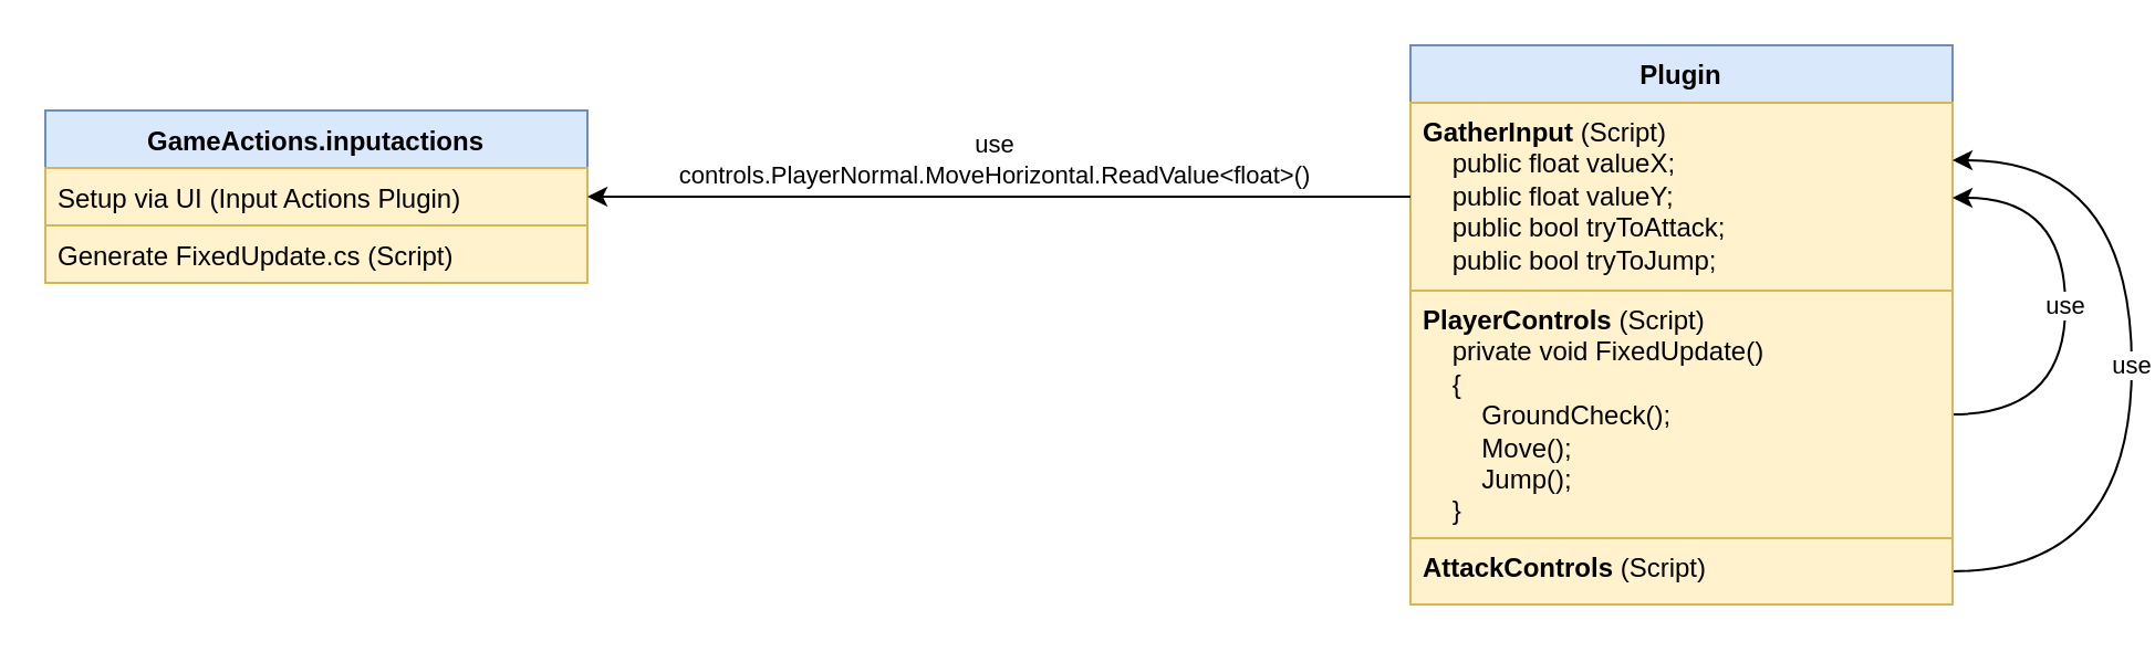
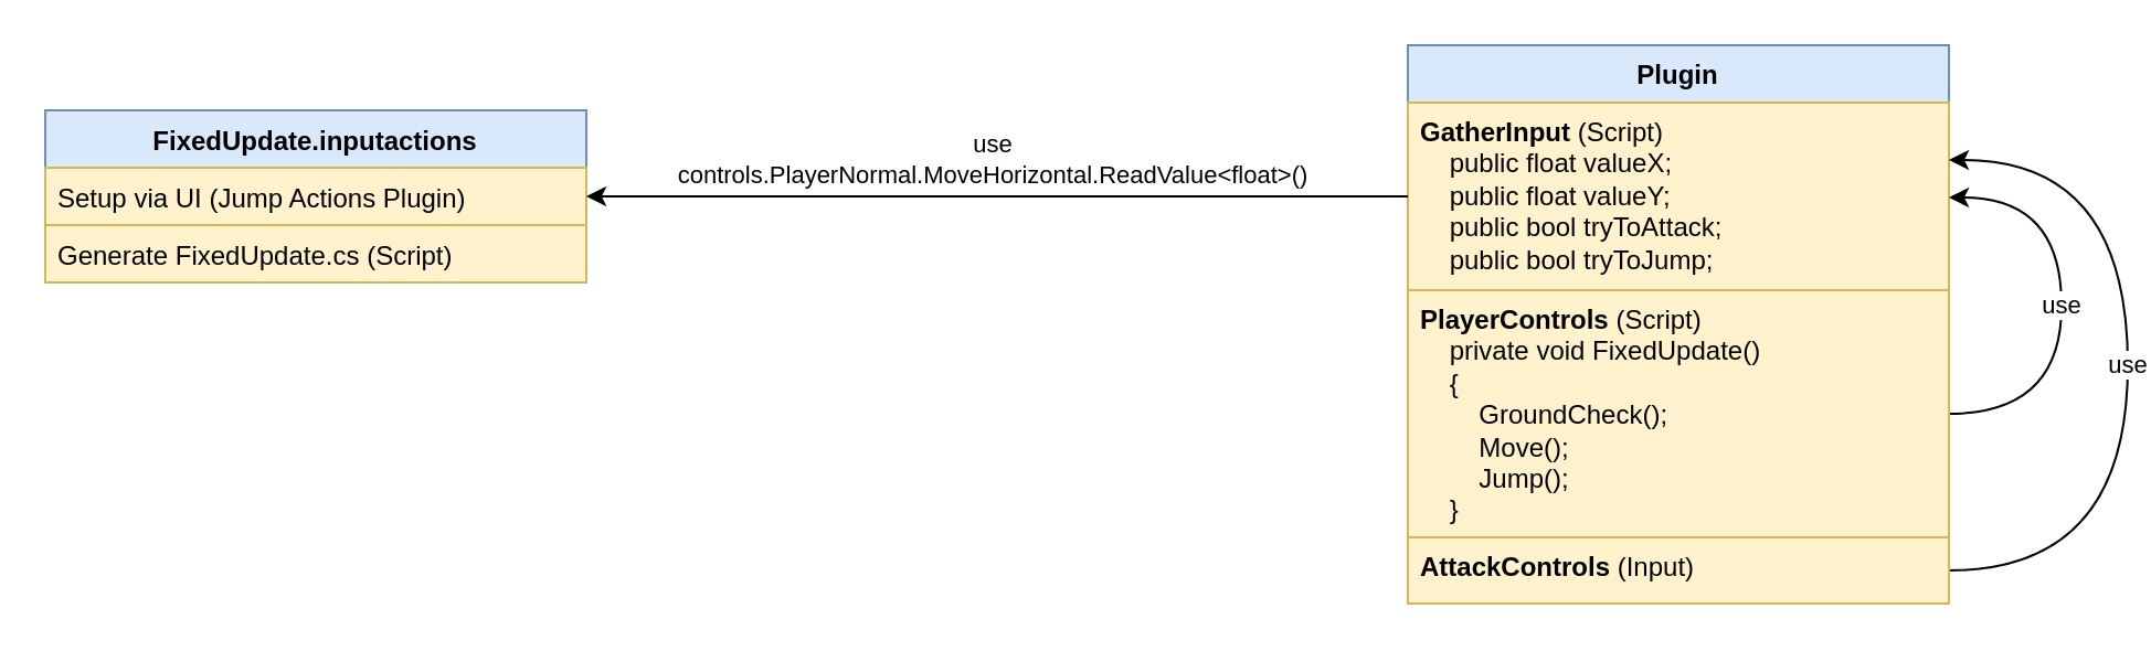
  <mxCell id="0" />
  <mxCell id="1" parent="0" />
- <mxCell id="2" value="GameActions.inputactions" style="swimlane;fontStyle=1;align=center;verticalAlign=top;childLayout=stackLayout;horizontal=1;startSize=26;horizontalStack=0;resizeParent=1;resizeParentMax=0;resizeLast=0;collapsible=1;marginBottom=0;whiteSpace=wrap;html=1;fillColor=#dae8fc;strokeColor=#6c8ebf;" vertex="1" parent="1"><mxGeometry x="20" y="49.5" width="245" height="78" as="geometry" /></mxCell>
- <mxCell id="3" value="Setup via UI (Input Actions Plugin)" style="text;strokeColor=#d6b656;fillColor=#fff2cc;align=left;verticalAlign=top;spacingLeft=4;spacingRight=4;overflow=hidden;rotatable=0;points=[[0,0.5],[1,0.5]];portConstraint=eastwest;whiteSpace=wrap;html=1;" vertex="1" parent="2"><mxGeometry y="26" width="245" height="26" as="geometry" /></mxCell>
+ <mxCell id="2" value="FixedUpdate.inputactions" style="swimlane;fontStyle=1;align=center;verticalAlign=top;childLayout=stackLayout;horizontal=1;startSize=26;horizontalStack=0;resizeParent=1;resizeParentMax=0;resizeLast=0;collapsible=1;marginBottom=0;whiteSpace=wrap;html=1;fillColor=#dae8fc;strokeColor=#6c8ebf;" vertex="1" parent="1"><mxGeometry x="20" y="49.5" width="245" height="78" as="geometry" /></mxCell>
+ <mxCell id="3" value="Setup via UI (Jump Actions Plugin)" style="text;strokeColor=#d6b656;fillColor=#fff2cc;align=left;verticalAlign=top;spacingLeft=4;spacingRight=4;overflow=hidden;rotatable=0;points=[[0,0.5],[1,0.5]];portConstraint=eastwest;whiteSpace=wrap;html=1;" vertex="1" parent="2"><mxGeometry y="26" width="245" height="26" as="geometry" /></mxCell>
  <mxCell id="4" value="Generate&amp;nbsp;FixedUpdate.cs (Script)" style="text;strokeColor=#d6b656;fillColor=#fff2cc;align=left;verticalAlign=top;spacingLeft=4;spacingRight=4;overflow=hidden;rotatable=0;points=[[0,0.5],[1,0.5]];portConstraint=eastwest;whiteSpace=wrap;html=1;" vertex="1" parent="2"><mxGeometry y="52" width="245" height="26" as="geometry" /></mxCell>
  <mxCell id="5" value="Plugin" style="swimlane;fontStyle=1;align=center;verticalAlign=top;childLayout=stackLayout;horizontal=1;startSize=26;horizontalStack=0;resizeParent=1;resizeParentMax=0;resizeLast=0;collapsible=1;marginBottom=0;whiteSpace=wrap;html=1;fillColor=#dae8fc;strokeColor=#6c8ebf;" vertex="1" parent="1"><mxGeometry x="637" y="20" width="245" height="253" as="geometry" /></mxCell>
  <mxCell id="6" value="&lt;b&gt;GatherInput &lt;/b&gt;(Script)&lt;br&gt;&lt;div&gt;&amp;nbsp; &amp;nbsp; public float valueX;&lt;/div&gt;&lt;div&gt;&amp;nbsp; &amp;nbsp; public float valueY;&lt;/div&gt;&lt;div&gt;&amp;nbsp; &amp;nbsp; public bool tryToAttack;&lt;/div&gt;&lt;div&gt;&amp;nbsp; &amp;nbsp; public bool tryToJump;&lt;/div&gt;" style="text;strokeColor=#d6b656;fillColor=#fff2cc;align=left;verticalAlign=top;spacingLeft=4;spacingRight=4;overflow=hidden;rotatable=0;points=[[0,0.5],[1,0.5]];portConstraint=eastwest;whiteSpace=wrap;html=1;" vertex="1" parent="5"><mxGeometry y="26" width="245" height="85" as="geometry" /></mxCell>
  <mxCell id="7" value="use" style="edgeStyle=orthogonalEdgeStyle;shape=connector;curved=1;rounded=0;orthogonalLoop=1;jettySize=auto;html=1;exitX=1;exitY=0.5;exitDx=0;exitDy=0;labelBackgroundColor=default;strokeColor=default;fontFamily=Helvetica;fontSize=11;fontColor=default;endArrow=classic;" edge="1" parent="5" source="8" target="6"><mxGeometry relative="1" as="geometry"><Array as="points"><mxPoint x="296" y="167" /><mxPoint x="296" y="69" /></Array></mxGeometry></mxCell>
  <mxCell id="8" value="&lt;b&gt;PlayerControls &lt;/b&gt;(Script)&lt;br&gt;&lt;div&gt;&amp;nbsp; &amp;nbsp; private void FixedUpdate()&lt;/div&gt;&lt;div&gt;&amp;nbsp; &amp;nbsp; {&lt;/div&gt;&lt;div&gt;&amp;nbsp; &amp;nbsp; &amp;nbsp; &amp;nbsp; GroundCheck();&lt;/div&gt;&lt;div&gt;&amp;nbsp; &amp;nbsp; &amp;nbsp; &amp;nbsp; Move();&lt;/div&gt;&lt;div&gt;&amp;nbsp; &amp;nbsp; &amp;nbsp; &amp;nbsp; Jump();&lt;/div&gt;&lt;div&gt;&amp;nbsp; &amp;nbsp; }&lt;/div&gt;&lt;div&gt;&lt;br&gt;&lt;/div&gt;" style="text;strokeColor=#d6b656;fillColor=#fff2cc;align=left;verticalAlign=top;spacingLeft=4;spacingRight=4;overflow=hidden;rotatable=0;points=[[0,0.5],[1,0.5]];portConstraint=eastwest;whiteSpace=wrap;html=1;" vertex="1" parent="5"><mxGeometry y="111" width="245" height="112" as="geometry" /></mxCell>
  <mxCell id="9" value="use" style="edgeStyle=orthogonalEdgeStyle;shape=connector;curved=1;rounded=0;orthogonalLoop=1;jettySize=auto;html=1;exitX=1;exitY=0.5;exitDx=0;exitDy=0;labelBackgroundColor=default;strokeColor=default;fontFamily=Helvetica;fontSize=11;fontColor=default;endArrow=classic;" edge="1" parent="5" source="10" target="6"><mxGeometry relative="1" as="geometry"><Array as="points"><mxPoint x="326" y="238" /><mxPoint x="326" y="52" /></Array></mxGeometry></mxCell>
- <mxCell id="10" value="&lt;b&gt;AttackControls&amp;nbsp;&lt;/b&gt;(Script)&lt;div&gt;&lt;br&gt;&lt;/div&gt;" style="text;strokeColor=#d6b656;fillColor=#fff2cc;align=left;verticalAlign=top;spacingLeft=4;spacingRight=4;overflow=hidden;rotatable=0;points=[[0,0.5],[1,0.5]];portConstraint=eastwest;whiteSpace=wrap;html=1;" vertex="1" parent="5"><mxGeometry y="223" width="245" height="30" as="geometry" /></mxCell>
+ <mxCell id="10" value="&lt;b&gt;AttackControls&amp;nbsp;&lt;/b&gt;(Input)&lt;div&gt;&lt;br&gt;&lt;/div&gt;" style="text;strokeColor=#d6b656;fillColor=#fff2cc;align=left;verticalAlign=top;spacingLeft=4;spacingRight=4;overflow=hidden;rotatable=0;points=[[0,0.5],[1,0.5]];portConstraint=eastwest;whiteSpace=wrap;html=1;" vertex="1" parent="5"><mxGeometry y="223" width="245" height="30" as="geometry" /></mxCell>
  <mxCell id="11" value="use&lt;br&gt;controls.PlayerNormal.MoveHorizontal.ReadValue&amp;lt;float&amp;gt;()" style="edgeStyle=orthogonalEdgeStyle;rounded=0;orthogonalLoop=1;jettySize=auto;html=1;curved=1;" edge="1" parent="1" source="6" target="2"><mxGeometry x="0.009" y="-17" relative="1" as="geometry"><mxPoint as="offset" /></mxGeometry></mxCell>
